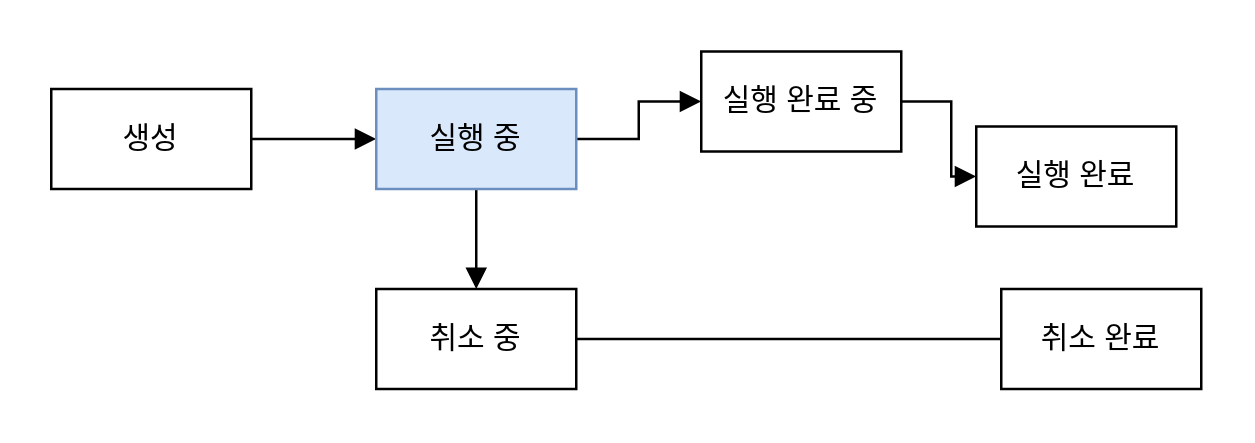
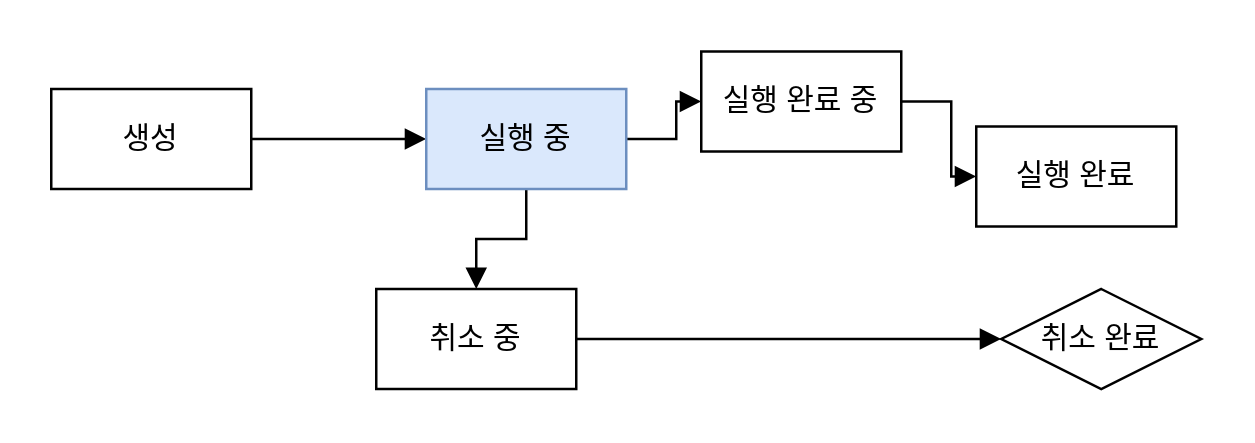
  <mxCell id="0" />
  <mxCell id="1" parent="0" />
  <mxCell id="2" style="edgeStyle=orthogonalEdgeStyle;rounded=0;orthogonalLoop=1;jettySize=auto;html=1;entryX=0;entryY=0.5;entryDx=0;entryDy=0;endArrow=block;endFill=1;" edge="1" parent="1" source="3" target="9"><mxGeometry relative="1" as="geometry" /></mxCell>
  <mxCell id="3" value="실행 완료 중" style="rounded=0;whiteSpace=wrap;html=1;" vertex="1" parent="1"><mxGeometry x="280" y="20" width="80" height="40" as="geometry" /></mxCell>
  <mxCell id="4" style="edgeStyle=orthogonalEdgeStyle;rounded=0;orthogonalLoop=1;jettySize=auto;html=1;entryX=0;entryY=0.5;entryDx=0;entryDy=0;endArrow=block;endFill=1;" edge="1" parent="1" source="5" target="8"><mxGeometry relative="1" as="geometry" /></mxCell>
  <mxCell id="5" value="생성" style="rounded=0;whiteSpace=wrap;html=1;" vertex="1" parent="1"><mxGeometry x="20" y="35" width="80" height="40" as="geometry" /></mxCell>
  <mxCell id="6" style="edgeStyle=orthogonalEdgeStyle;rounded=0;orthogonalLoop=1;jettySize=auto;html=1;entryX=0;entryY=0.5;entryDx=0;entryDy=0;endArrow=block;endFill=1;" edge="1" parent="1" source="8" target="3"><mxGeometry relative="1" as="geometry" /></mxCell>
  <mxCell id="7" style="edgeStyle=orthogonalEdgeStyle;rounded=0;orthogonalLoop=1;jettySize=auto;html=1;entryX=0.5;entryY=0;entryDx=0;entryDy=0;endArrow=block;endFill=1;" edge="1" parent="1" source="8" target="11"><mxGeometry relative="1" as="geometry" /></mxCell>
- <mxCell id="8" value="실행 중" style="rounded=0;whiteSpace=wrap;html=1;fillColor=#dae8fc;strokeColor=#6c8ebf;" vertex="1" parent="1"><mxGeometry x="150" y="35" width="80" height="40" as="geometry" /></mxCell>
+ <mxCell id="8" value="실행 중" style="rounded=0;whiteSpace=wrap;html=1;fillColor=#dae8fc;strokeColor=#6c8ebf;" vertex="1" parent="1"><mxGeometry x="170" y="35" width="80" height="40" as="geometry" /></mxCell>
  <mxCell id="9" value="실행 완료" style="rounded=0;whiteSpace=wrap;html=1;" vertex="1" parent="1"><mxGeometry x="390" y="50" width="80" height="40" as="geometry" /></mxCell>
- <mxCell id="10" style="edgeStyle=orthogonalEdgeStyle;rounded=0;orthogonalLoop=1;jettySize=auto;html=1;entryX=0;entryY=0.5;entryDx=0;entryDy=0;endArrow=none;endFill=1;" edge="1" parent="1" source="11" target="12"><mxGeometry relative="1" as="geometry" /></mxCell>
+ <mxCell id="10" style="edgeStyle=orthogonalEdgeStyle;rounded=0;orthogonalLoop=1;jettySize=auto;html=1;entryX=0;entryY=0.5;entryDx=0;entryDy=0;endArrow=block;endFill=1;" edge="1" parent="1" source="11" target="12"><mxGeometry relative="1" as="geometry" /></mxCell>
  <mxCell id="11" value="취소 중" style="rounded=0;whiteSpace=wrap;html=1;" vertex="1" parent="1"><mxGeometry x="150" y="115" width="80" height="40" as="geometry" /></mxCell>
- <mxCell id="12" value="취소 완료" style="rounded=0;whiteSpace=wrap;html=1;" vertex="1" parent="1"><mxGeometry x="400" y="115" width="80" height="40" as="geometry" /></mxCell>
+ <mxCell id="12" value="취소 완료" style="rhombus;whiteSpace=wrap;html=1;" vertex="1" parent="1"><mxGeometry x="400" y="115" width="80" height="40" as="geometry" /></mxCell>
